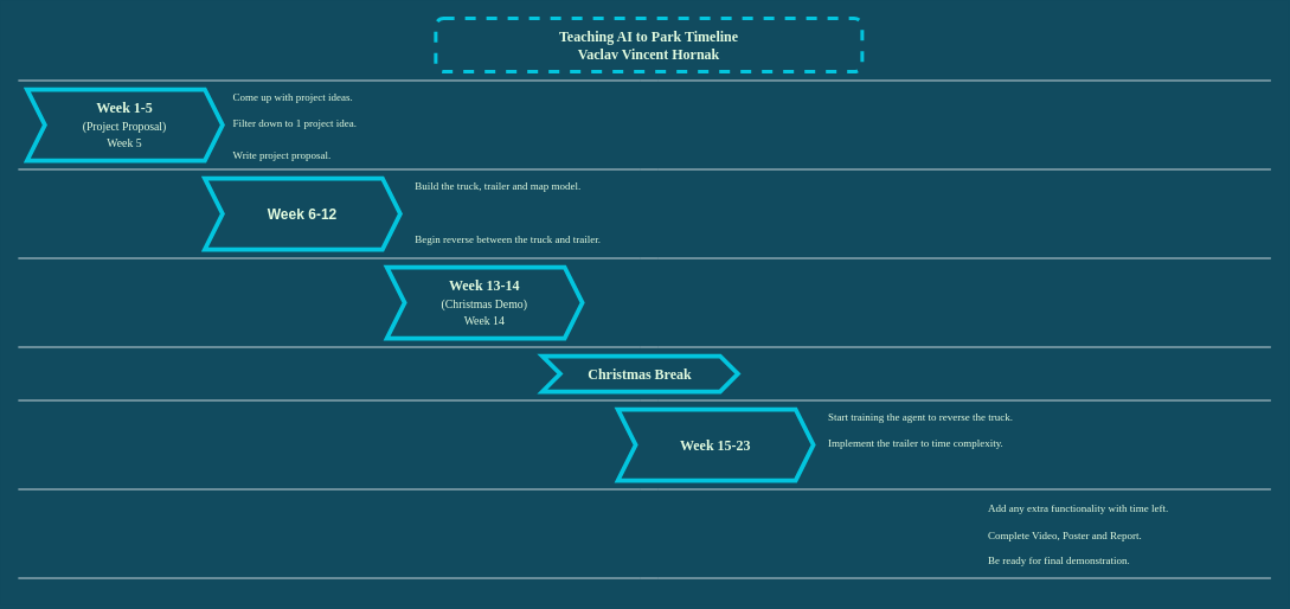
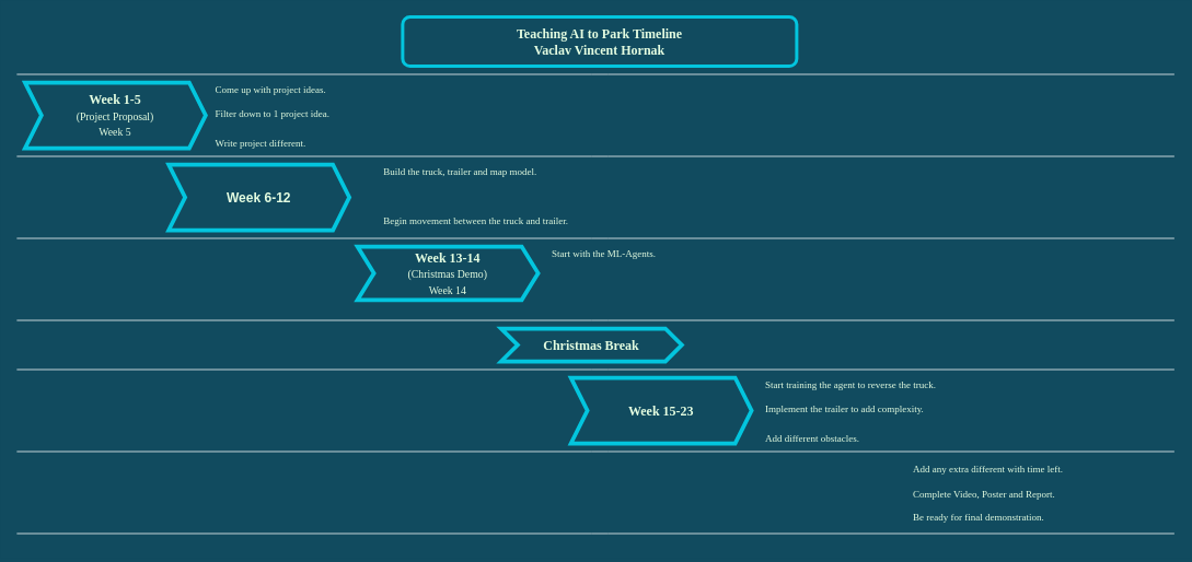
  <mxCell id="0" />
  <mxCell id="1" parent="0" />
  <mxCell id="2" value="Week 1-5&lt;br&gt;&lt;font style=&quot;font-weight: normal&quot;&gt;&lt;font style=&quot;font-size: 13px&quot;&gt;(Project Proposal)&lt;/font&gt;&lt;br&gt;&lt;/font&gt;&lt;font style=&quot;font-size: 13px ; font-weight: normal&quot;&gt;Week 5&lt;/font&gt;" style="shape=step;perimeter=stepPerimeter;whiteSpace=wrap;html=1;fixedSize=1;fontFamily=Lucida Console;fontStyle=1;fontSize=16;labelBackgroundColor=none;labelBorderColor=none;fillColor=none;strokeColor=#03C5DE;fontColor=#E4FDE1;strokeWidth=5;" parent="1" vertex="1"><mxGeometry x="30" y="100" width="220" height="80" as="geometry" /></mxCell>
- <mxCell id="3" value="Week 6-12" style="shape=step;perimeter=stepPerimeter;whiteSpace=wrap;html=1;fixedSize=1;fontFamily=Helvetica;fontStyle=1;fontSize=16;labelBackgroundColor=none;labelBorderColor=none;fillColor=none;strokeColor=#03C5DE;fontColor=#E4FDE1;strokeWidth=5;" parent="1" vertex="1"><mxGeometry x="230" y="200" width="220" height="80" as="geometry" /></mxCell>
- <mxCell id="4" value="Week 13-14&lt;br&gt;&lt;font style=&quot;font-weight: normal&quot;&gt;&lt;font style=&quot;font-size: 13px&quot;&gt;(Christmas Demo)&lt;/font&gt;&lt;br&gt;&lt;/font&gt;&lt;font style=&quot;font-size: 13px ; font-weight: normal&quot;&gt;Week 14&lt;/font&gt;" style="shape=step;perimeter=stepPerimeter;whiteSpace=wrap;html=1;fixedSize=1;fontFamily=Lucida Console;fontStyle=1;fontSize=16;labelBackgroundColor=none;labelBorderColor=none;fillColor=none;strokeColor=#03C5DE;fontColor=#E4FDE1;strokeWidth=5;" parent="1" vertex="1"><mxGeometry x="435" y="300" width="220" height="80" as="geometry" /></mxCell>
- <mxCell id="5" value="&lt;font face=&quot;Lucida Console&quot; size=&quot;1&quot;&gt;&lt;b style=&quot;font-size: 16px&quot;&gt;Teaching AI to Park Timeline&lt;br&gt;Vaclav Vincent Hornak&lt;br&gt;&lt;/b&gt;&lt;/font&gt;" style="rounded=1;whiteSpace=wrap;html=1;labelBorderColor=none;sketch=0;fontColor=#E4FDE1;strokeColor=#03C5DE;fillColor=none;strokeWidth=4;perimeterSpacing=0;dashed=1;" parent="1" vertex="1"><mxGeometry x="490" y="20" width="480" height="60" as="geometry" /></mxCell>
+ <mxCell id="3" value="Week 6-12" style="shape=step;perimeter=stepPerimeter;whiteSpace=wrap;html=1;fixedSize=1;fontFamily=Helvetica;fontStyle=1;fontSize=16;labelBackgroundColor=none;labelBorderColor=none;fillColor=none;strokeColor=#03C5DE;fontColor=#E4FDE1;strokeWidth=5;" parent="1" vertex="1"><mxGeometry x="205" y="200" width="220" height="80" as="geometry" /></mxCell>
+ <mxCell id="4" value="Week 13-14&lt;br&gt;&lt;font style=&quot;font-weight: normal&quot;&gt;&lt;font style=&quot;font-size: 13px&quot;&gt;(Christmas Demo)&lt;/font&gt;&lt;br&gt;&lt;/font&gt;&lt;font style=&quot;font-size: 13px ; font-weight: normal&quot;&gt;Week 14&lt;/font&gt;" style="shape=step;perimeter=stepPerimeter;whiteSpace=wrap;html=1;fixedSize=1;fontFamily=Lucida Console;fontStyle=1;fontSize=16;labelBackgroundColor=none;labelBorderColor=none;fillColor=none;strokeColor=#03C5DE;fontColor=#E4FDE1;strokeWidth=5;" parent="1" vertex="1"><mxGeometry x="435" y="300" width="220" height="65" as="geometry" /></mxCell>
+ <mxCell id="5" value="&lt;font face=&quot;Lucida Console&quot; size=&quot;1&quot;&gt;&lt;b style=&quot;font-size: 16px&quot;&gt;Teaching AI to Park Timeline&lt;br&gt;Vaclav Vincent Hornak&lt;br&gt;&lt;/b&gt;&lt;/font&gt;" style="rounded=1;whiteSpace=wrap;html=1;labelBorderColor=none;sketch=0;fontColor=#E4FDE1;strokeColor=#03C5DE;fillColor=none;strokeWidth=4;perimeterSpacing=0;" parent="1" vertex="1"><mxGeometry x="490" y="20" width="480" height="60" as="geometry" /></mxCell>
  <mxCell id="6" value="Christmas Break" style="shape=step;perimeter=stepPerimeter;whiteSpace=wrap;html=1;fixedSize=1;fontFamily=Lucida Console;fontStyle=1;fontSize=16;labelBackgroundColor=none;labelBorderColor=none;fillColor=none;strokeColor=#03C5DE;fontColor=#E4FDE1;strokeWidth=5;" parent="1" vertex="1"><mxGeometry x="610" y="400" width="220" height="40" as="geometry" /></mxCell>
  <mxCell id="7" value="Week 15-23&lt;br&gt;" style="shape=step;perimeter=stepPerimeter;whiteSpace=wrap;html=1;fixedSize=1;fontFamily=Lucida Console;fontStyle=1;fontSize=16;labelBackgroundColor=none;labelBorderColor=none;fillColor=none;strokeColor=#03C5DE;fontColor=#E4FDE1;strokeWidth=5;" parent="1" vertex="1"><mxGeometry x="695" y="460" width="220" height="80" as="geometry" /></mxCell>
- <mxCell id="8" value="&lt;h1 style=&quot;&quot;&gt;&lt;span style=&quot;font-size: 12px ; font-weight: normal&quot;&gt;&lt;span&gt;Add any extra functionality with time left.&lt;/span&gt;&lt;/span&gt;&lt;/h1&gt;&lt;div&gt;&lt;span style=&quot;font-size: 12px ; font-weight: normal&quot;&gt;&lt;span&gt;&lt;br&gt;&lt;/span&gt;&lt;/span&gt;&lt;/div&gt;" style="text;html=1;strokeColor=none;fillColor=none;align=left;verticalAlign=middle;whiteSpace=wrap;rounded=0;labelBorderColor=none;sketch=0;fontFamily=Lucida Console;fontSize=12;fontColor=#E4FDE1;fontStyle=0" parent="1" vertex="1"><mxGeometry x="1110" y="560" width="320" height="30" as="geometry" /></mxCell>
+ <mxCell id="8" value="&lt;h1 style=&quot;&quot;&gt;&lt;span style=&quot;font-size: 12px ; font-weight: normal&quot;&gt;&lt;span&gt;Add any extra different with time left.&lt;/span&gt;&lt;/span&gt;&lt;/h1&gt;&lt;div&gt;&lt;span style=&quot;font-size: 12px ; font-weight: normal&quot;&gt;&lt;span&gt;&lt;br&gt;&lt;/span&gt;&lt;/span&gt;&lt;/div&gt;" style="text;html=1;strokeColor=none;fillColor=none;align=left;verticalAlign=middle;whiteSpace=wrap;rounded=0;labelBorderColor=none;sketch=0;fontFamily=Lucida Console;fontSize=12;fontColor=#E4FDE1;fontStyle=0" parent="1" vertex="1"><mxGeometry x="1110" y="560" width="320" height="30" as="geometry" /></mxCell>
  <mxCell id="9" value="&lt;h1 style=&quot;&quot;&gt;&lt;span style=&quot;font-size: 12px ; font-weight: normal&quot;&gt;Complete Video, Poster and Report.&lt;/span&gt;&lt;/h1&gt;&lt;div style=&quot;&quot;&gt;&lt;span style=&quot;font-size: 12px ; font-weight: normal&quot;&gt;&lt;br&gt;&lt;/span&gt;&lt;/div&gt;" style="text;html=1;strokeColor=none;fillColor=none;align=left;verticalAlign=middle;whiteSpace=wrap;rounded=0;labelBorderColor=none;sketch=0;fontFamily=Lucida Console;fontSize=12;fontColor=#E4FDE1;fontStyle=0" parent="1" vertex="1"><mxGeometry x="1110" y="590" width="250" height="30" as="geometry" /></mxCell>
  <mxCell id="10" value="&lt;h1&gt;&lt;div style=&quot;font-size: 13px ; font-weight: 400&quot;&gt;&lt;span style=&quot;font-size: 12px&quot;&gt;Be ready for final demonstration.&lt;/span&gt;&lt;/div&gt;&lt;div&gt;&lt;span style=&quot;font-size: 12px&quot;&gt;&lt;br&gt;&lt;/span&gt;&lt;/div&gt;&lt;/h1&gt;" style="text;html=1;strokeColor=none;fillColor=none;align=left;verticalAlign=middle;whiteSpace=wrap;rounded=0;labelBorderColor=none;sketch=0;fontFamily=Lucida Console;fontSize=12;fontColor=#E4FDE1;fontStyle=0" parent="1" vertex="1"><mxGeometry x="1110" y="630" width="320" height="30" as="geometry" /></mxCell>
  <mxCell id="11" value="&lt;h1&gt;&lt;span style=&quot;font-size: 12px ; font-weight: 400&quot;&gt;Start training the agent to reverse the truck.&lt;/span&gt;&lt;/h1&gt;" style="text;html=1;strokeColor=none;fillColor=none;align=left;verticalAlign=middle;whiteSpace=wrap;rounded=0;labelBorderColor=none;sketch=0;fontFamily=Lucida Console;fontSize=12;fontColor=#E4FDE1;fontStyle=0" parent="1" vertex="1"><mxGeometry x="930" y="450" width="340" height="30" as="geometry" /></mxCell>
- <mxCell id="12" value="&lt;h1&gt;&lt;span style=&quot;font-size: 12px ; font-weight: 400&quot;&gt;Implement the trailer to time complexity.&lt;/span&gt;&lt;/h1&gt;" style="text;html=1;strokeColor=none;fillColor=none;align=left;verticalAlign=middle;whiteSpace=wrap;rounded=0;labelBorderColor=none;sketch=0;fontFamily=Lucida Console;fontSize=12;fontColor=#E4FDE1;fontStyle=0" parent="1" vertex="1"><mxGeometry x="930" y="480" width="310" height="30" as="geometry" /></mxCell>
+ <mxCell id="12" value="&lt;h1&gt;&lt;span style=&quot;font-size: 12px ; font-weight: 400&quot;&gt;Implement the trailer to add complexity.&lt;/span&gt;&lt;/h1&gt;" style="text;html=1;strokeColor=none;fillColor=none;align=left;verticalAlign=middle;whiteSpace=wrap;rounded=0;labelBorderColor=none;sketch=0;fontFamily=Lucida Console;fontSize=12;fontColor=#E4FDE1;fontStyle=0" parent="1" vertex="1"><mxGeometry x="930" y="480" width="310" height="30" as="geometry" /></mxCell>
+ <mxCell id="13" value="&lt;h1&gt;&lt;div style=&quot;font-weight: 400&quot;&gt;&lt;span style=&quot;font-size: 12px&quot;&gt;Add different obstacles.&lt;/span&gt;&lt;/div&gt;&lt;/h1&gt;" style="text;html=1;strokeColor=none;fillColor=none;align=left;verticalAlign=middle;whiteSpace=wrap;rounded=0;labelBorderColor=none;sketch=0;fontFamily=Lucida Console;fontSize=12;fontColor=#E4FDE1;fontStyle=0" parent="1" vertex="1"><mxGeometry x="930" y="515" width="320" height="30" as="geometry" /></mxCell>
+ <mxCell id="14" value="&lt;h1&gt;&lt;span style=&quot;font-size: 12px ; font-weight: 400&quot;&gt;Start with the ML-Agents.&lt;/span&gt;&lt;/h1&gt;" style="text;html=1;strokeColor=none;fillColor=none;align=left;verticalAlign=middle;whiteSpace=wrap;rounded=0;labelBorderColor=none;sketch=0;fontFamily=Lucida Console;fontSize=12;fontColor=#E4FDE1;fontStyle=0" parent="1" vertex="1"><mxGeometry x="670" y="290" width="320" height="30" as="geometry" /></mxCell>
  <mxCell id="15" value="&lt;h1&gt;&lt;span style=&quot;font-size: 12px ; font-weight: 400&quot;&gt;Build the truck, trailer and map model.&lt;/span&gt;&lt;/h1&gt;" style="text;html=1;strokeColor=none;fillColor=none;align=left;verticalAlign=middle;whiteSpace=wrap;rounded=0;labelBorderColor=none;sketch=0;fontFamily=Lucida Console;fontSize=12;fontColor=#E4FDE1;fontStyle=0" parent="1" vertex="1"><mxGeometry x="465" y="200" width="320" height="10" as="geometry" /></mxCell>
- <mxCell id="16" value="&lt;h1&gt;&lt;div style=&quot;font-weight: 400&quot;&gt;&lt;span style=&quot;font-size: 12px&quot;&gt;Begin reverse between the truck and trailer.&lt;/span&gt;&lt;/div&gt;&lt;/h1&gt;" style="text;html=1;strokeColor=none;fillColor=none;align=left;verticalAlign=middle;whiteSpace=wrap;rounded=0;labelBorderColor=none;sketch=0;fontFamily=Lucida Console;fontSize=12;fontColor=#E4FDE1;fontStyle=0" parent="1" vertex="1"><mxGeometry x="465" y="260" width="335" height="10" as="geometry" /></mxCell>
+ <mxCell id="16" value="&lt;h1&gt;&lt;div style=&quot;font-weight: 400&quot;&gt;&lt;span style=&quot;font-size: 12px&quot;&gt;Begin movement between the truck and trailer.&lt;/span&gt;&lt;/div&gt;&lt;/h1&gt;" style="text;html=1;strokeColor=none;fillColor=none;align=left;verticalAlign=middle;whiteSpace=wrap;rounded=0;labelBorderColor=none;sketch=0;fontFamily=Lucida Console;fontSize=12;fontColor=#E4FDE1;fontStyle=0" parent="1" vertex="1"><mxGeometry x="465" y="260" width="335" height="10" as="geometry" /></mxCell>
  <mxCell id="17" value="&lt;h1&gt;&lt;span style=&quot;font-size: 12px ; font-weight: 400&quot;&gt;Come up with project ideas.&lt;/span&gt;&lt;/h1&gt;" style="text;html=1;strokeColor=none;fillColor=none;align=left;verticalAlign=middle;whiteSpace=wrap;rounded=0;labelBorderColor=none;sketch=0;fontFamily=Lucida Console;fontSize=12;fontColor=#E4FDE1;fontStyle=0" parent="1" vertex="1"><mxGeometry x="260" y="90" width="320" height="30" as="geometry" /></mxCell>
  <mxCell id="18" value="&lt;h1&gt;&lt;span style=&quot;font-size: 12px ; font-weight: 400&quot;&gt;Filter down to 1 project idea.&lt;/span&gt;&lt;/h1&gt;" style="text;html=1;strokeColor=none;fillColor=none;align=left;verticalAlign=middle;whiteSpace=wrap;rounded=0;labelBorderColor=none;sketch=0;fontFamily=Lucida Console;fontSize=12;fontColor=#E4FDE1;fontStyle=0" parent="1" vertex="1"><mxGeometry x="260" y="120" width="250" height="30" as="geometry" /></mxCell>
- <mxCell id="19" value="&lt;h1&gt;&lt;div style=&quot;font-weight: 400&quot;&gt;&lt;span style=&quot;font-size: 12px&quot;&gt;Write project proposal.&lt;/span&gt;&lt;/div&gt;&lt;/h1&gt;" style="text;html=1;strokeColor=none;fillColor=none;align=left;verticalAlign=middle;whiteSpace=wrap;rounded=0;labelBorderColor=none;sketch=0;fontFamily=Lucida Console;fontSize=12;fontColor=#E4FDE1;fontStyle=0" parent="1" vertex="1"><mxGeometry x="260" y="155" width="320" height="30" as="geometry" /></mxCell>
+ <mxCell id="19" value="&lt;h1&gt;&lt;div style=&quot;font-weight: 400&quot;&gt;&lt;span style=&quot;font-size: 12px&quot;&gt;Write project different.&lt;/span&gt;&lt;/div&gt;&lt;/h1&gt;" style="text;html=1;strokeColor=none;fillColor=none;align=left;verticalAlign=middle;whiteSpace=wrap;rounded=0;labelBorderColor=none;sketch=0;fontFamily=Lucida Console;fontSize=12;fontColor=#E4FDE1;fontStyle=0" parent="1" vertex="1"><mxGeometry x="260" y="155" width="320" height="30" as="geometry" /></mxCell>
  <mxCell id="20" value="" style="endArrow=none;html=1;rounded=1;sketch=0;fontFamily=Lucida Console;fontSize=12;fontColor=#E4FDE1;strokeColor=#FFFFFF;fillColor=#F45B69;" parent="1" edge="1"><mxGeometry width="50" height="50" relative="1" as="geometry"><mxPoint x="20" y="190" as="sourcePoint" /><mxPoint x="1430" y="190" as="targetPoint" /><Array as="points"><mxPoint x="730" y="190" /></Array></mxGeometry></mxCell>
  <mxCell id="21" value="" style="endArrow=none;html=1;rounded=1;sketch=0;fontFamily=Lucida Console;fontSize=12;fontColor=#E4FDE1;strokeColor=#FFFFFF;fillColor=#F45B69;" parent="1" edge="1"><mxGeometry width="50" height="50" relative="1" as="geometry"><mxPoint x="20" y="90" as="sourcePoint" /><mxPoint x="1430" y="90" as="targetPoint" /><Array as="points"><mxPoint x="730" y="90" /></Array></mxGeometry></mxCell>
  <mxCell id="22" value="" style="endArrow=none;html=1;rounded=1;sketch=0;fontFamily=Lucida Console;fontSize=12;fontColor=#E4FDE1;strokeColor=#FFFFFF;fillColor=#F45B69;" parent="1" edge="1"><mxGeometry width="50" height="50" relative="1" as="geometry"><mxPoint x="20" y="290" as="sourcePoint" /><mxPoint x="1430" y="290" as="targetPoint" /><Array as="points"><mxPoint x="730" y="290" /></Array></mxGeometry></mxCell>
  <mxCell id="23" value="" style="endArrow=none;html=1;rounded=1;sketch=0;fontFamily=Lucida Console;fontSize=12;fontColor=#E4FDE1;strokeColor=#FFFFFF;fillColor=#F45B69;" parent="1" edge="1"><mxGeometry width="50" height="50" relative="1" as="geometry"><mxPoint x="20" y="390" as="sourcePoint" /><mxPoint x="1430" y="390" as="targetPoint" /><Array as="points"><mxPoint x="730" y="390" /></Array></mxGeometry></mxCell>
  <mxCell id="24" value="" style="endArrow=none;html=1;rounded=1;sketch=0;fontFamily=Lucida Console;fontSize=12;fontColor=#E4FDE1;strokeColor=#FFFFFF;fillColor=#F45B69;" parent="1" edge="1"><mxGeometry width="50" height="50" relative="1" as="geometry"><mxPoint x="20" y="450" as="sourcePoint" /><mxPoint x="1430" y="450" as="targetPoint" /><Array as="points"><mxPoint x="730" y="450" /></Array></mxGeometry></mxCell>
  <mxCell id="25" value="" style="endArrow=none;html=1;rounded=1;sketch=0;fontFamily=Lucida Console;fontSize=12;fontColor=#E4FDE1;strokeColor=#FFFFFF;fillColor=#F45B69;" parent="1" edge="1"><mxGeometry width="50" height="50" relative="1" as="geometry"><mxPoint x="20" y="650" as="sourcePoint" /><mxPoint x="1430" y="650" as="targetPoint" /><Array as="points"><mxPoint x="730" y="650" /></Array></mxGeometry></mxCell>
  <mxCell id="26" value="" style="endArrow=none;html=1;rounded=1;sketch=0;fontFamily=Lucida Console;fontSize=12;fontColor=#E4FDE1;strokeColor=#FFFFFF;fillColor=#F45B69;" parent="1" edge="1"><mxGeometry width="50" height="50" relative="1" as="geometry"><mxPoint x="20" y="550" as="sourcePoint" /><mxPoint x="1430" y="550" as="targetPoint" /><Array as="points"><mxPoint x="730" y="550" /></Array></mxGeometry></mxCell>
